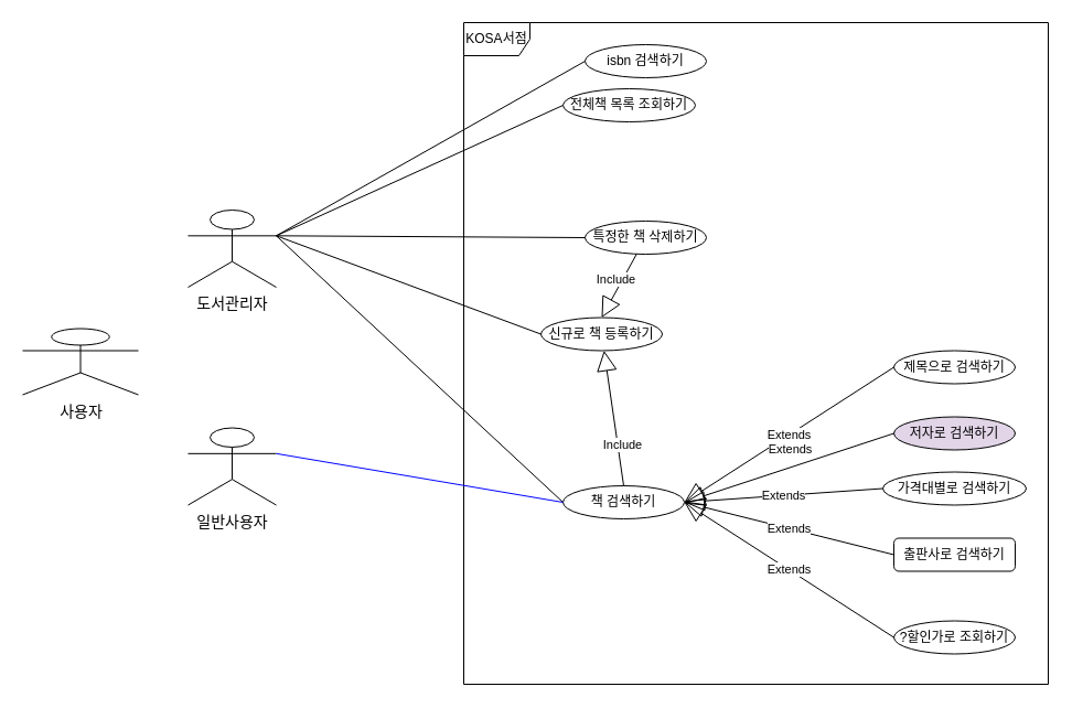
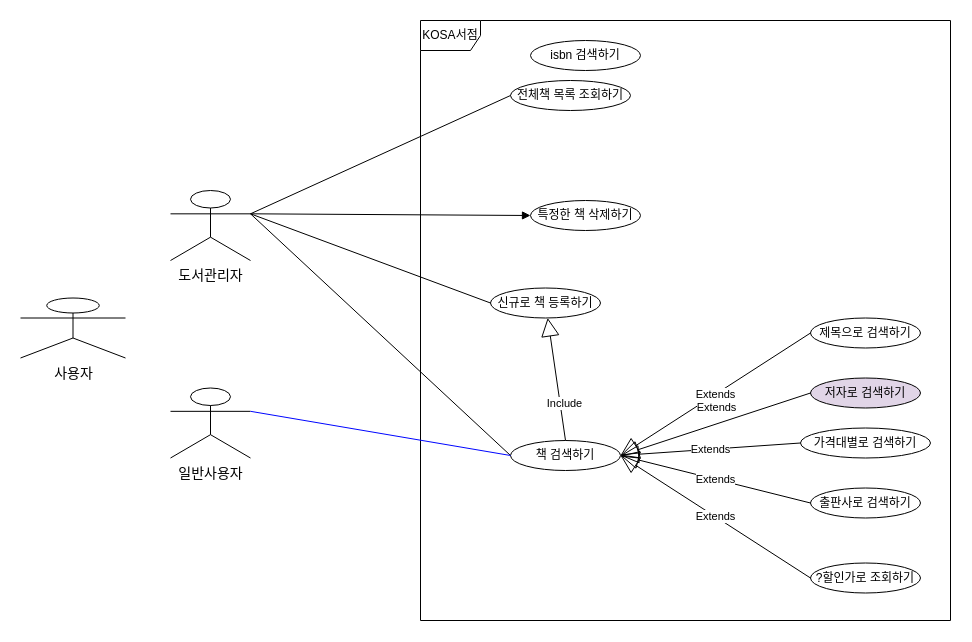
  <mxCell id="0" />
  <mxCell id="1" parent="0" />
  <mxCell id="2" value="KOSA서점" style="shape=umlFrame;whiteSpace=wrap;html=1;pointerEvents=0;" vertex="1" parent="1"><mxGeometry x="420" y="20" width="530" height="600" as="geometry" /></mxCell>
  <mxCell id="3" value="?할인가로 조회하기" style="ellipse;whiteSpace=wrap;html=1;" vertex="1" parent="1"><mxGeometry x="810" y="562.5" width="110" height="30" as="geometry" /></mxCell>
  <mxCell id="4" value="isbn 검색하기" style="ellipse;whiteSpace=wrap;html=1;" vertex="1" parent="1"><mxGeometry x="530" y="40" width="110" height="30" as="geometry" /></mxCell>
  <mxCell id="5" value="전체책 목록 조회하기" style="ellipse;whiteSpace=wrap;html=1;" vertex="1" parent="1"><mxGeometry x="510" y="80" width="120" height="30" as="geometry" /></mxCell>
  <mxCell id="6" value="신규로 책 등록하기" style="ellipse;whiteSpace=wrap;html=1;" vertex="1" parent="1"><mxGeometry x="490" y="287.5" width="110" height="30" as="geometry" /></mxCell>
  <mxCell id="7" value="저자로 검색하기" style="ellipse;whiteSpace=wrap;html=1;fillColor=#e1d5e7;" vertex="1" parent="1"><mxGeometry x="810" y="377.5" width="110" height="30" as="geometry" /></mxCell>
  <mxCell id="8" value="특정한 책 삭제하기" style="ellipse;whiteSpace=wrap;html=1;" vertex="1" parent="1"><mxGeometry x="530" y="200" width="110" height="30" as="geometry" /></mxCell>
  <mxCell id="9" value="제목으로 검색하기" style="ellipse;whiteSpace=wrap;html=1;" vertex="1" parent="1"><mxGeometry x="810" y="317.5" width="110" height="30" as="geometry" /></mxCell>
  <mxCell id="10" value="책 검색하기" style="ellipse;whiteSpace=wrap;html=1;" vertex="1" parent="1"><mxGeometry x="510" y="440" width="110" height="30" as="geometry" /></mxCell>
  <mxCell id="11" value="가격대별로 검색하기" style="ellipse;whiteSpace=wrap;html=1;" vertex="1" parent="1"><mxGeometry x="800" y="427.5" width="130" height="30" as="geometry" /></mxCell>
- <mxCell id="12" value="출판사로 검색하기" style="whiteSpace=wrap;html=1;rounded=1;" vertex="1" parent="1"><mxGeometry x="810" y="487.5" width="110" height="30" as="geometry" /></mxCell>
+ <mxCell id="12" value="출판사로 검색하기" style="ellipse;whiteSpace=wrap;html=1;" vertex="1" parent="1"><mxGeometry x="810" y="487.5" width="110" height="30" as="geometry" /></mxCell>
  <mxCell id="13" value="&lt;font style=&quot;font-size: 14px;&quot;&gt;도서관리자&lt;/font&gt;" style="shape=umlActor;verticalLabelPosition=bottom;verticalAlign=top;html=1;" vertex="1" parent="1"><mxGeometry x="170" y="190" width="80" height="70" as="geometry" /></mxCell>
  <mxCell id="14" value="&lt;font style=&quot;font-size: 14px;&quot;&gt;사용자&lt;/font&gt;" style="shape=umlActor;verticalLabelPosition=bottom;verticalAlign=top;html=1;" vertex="1" parent="1"><mxGeometry x="20" y="297.5" width="105" height="60" as="geometry" /></mxCell>
  <mxCell id="15" value="&lt;font style=&quot;font-size: 14px;&quot;&gt;일반사용자&lt;/font&gt;" style="shape=umlActor;verticalLabelPosition=bottom;verticalAlign=top;html=1;" vertex="1" parent="1"><mxGeometry x="170" y="387.5" width="80" height="70" as="geometry" /></mxCell>
  <mxCell id="16" value="Extends" style="endArrow=block;endSize=16;endFill=0;html=1;rounded=0;exitX=0;exitY=0.5;exitDx=0;exitDy=0;entryX=1;entryY=0.5;entryDx=0;entryDy=0;" edge="1" parent="1" source="9" target="10"><mxGeometry width="160" relative="1" as="geometry"><mxPoint x="545" y="440" as="sourcePoint" /><mxPoint x="660" y="360" as="targetPoint" /></mxGeometry></mxCell>
  <mxCell id="17" value="Extends" style="endArrow=block;endSize=16;endFill=0;html=1;rounded=0;exitX=0;exitY=0.5;exitDx=0;exitDy=0;entryX=1;entryY=0.5;entryDx=0;entryDy=0;" edge="1" parent="1" source="12" target="10"><mxGeometry width="160" relative="1" as="geometry"><mxPoint x="570" y="524" as="sourcePoint" /><mxPoint x="576" y="430" as="targetPoint" /></mxGeometry></mxCell>
  <mxCell id="18" value="Extends" style="endArrow=block;endSize=16;endFill=0;html=1;rounded=0;entryX=1;entryY=0.5;entryDx=0;entryDy=0;exitX=0;exitY=0.5;exitDx=0;exitDy=0;" edge="1" parent="1" source="11" target="10"><mxGeometry width="160" relative="1" as="geometry"><mxPoint x="815" y="350" as="sourcePoint" /><mxPoint x="700" y="390" as="targetPoint" /></mxGeometry></mxCell>
  <mxCell id="19" value="Extends" style="endArrow=block;endSize=16;endFill=0;html=1;rounded=0;exitX=0;exitY=0.5;exitDx=0;exitDy=0;entryX=1;entryY=0.5;entryDx=0;entryDy=0;" edge="1" parent="1" source="7" target="10"><mxGeometry x="-0.059" y="-16" width="160" relative="1" as="geometry"><mxPoint x="715" y="310" as="sourcePoint" /><mxPoint x="620" y="310" as="targetPoint" /><mxPoint as="offset" /></mxGeometry></mxCell>
  <mxCell id="20" style="rounded=0;orthogonalLoop=1;jettySize=auto;html=1;endArrow=none;startFill=0;entryX=0;entryY=0.5;entryDx=0;entryDy=0;exitX=1;exitY=0.333;exitDx=0;exitDy=0;exitPerimeter=0;" edge="1" parent="1" source="13" target="10"><mxGeometry relative="1" as="geometry"><mxPoint x="190" y="140" as="sourcePoint" /></mxGeometry></mxCell>
  <mxCell id="21" value="Include" style="endArrow=block;endSize=16;endFill=0;html=1;rounded=0;exitX=0.5;exitY=0;exitDx=0;exitDy=0;" edge="1" parent="1" source="10" target="6"><mxGeometry x="-0.407" y="-4" width="160" relative="1" as="geometry"><mxPoint x="490" y="580" as="sourcePoint" /><mxPoint x="650" y="580" as="targetPoint" /><mxPoint as="offset" /></mxGeometry></mxCell>
  <mxCell id="22" style="rounded=0;orthogonalLoop=1;jettySize=auto;html=1;endArrow=none;startFill=0;exitX=1;exitY=0.333;exitDx=0;exitDy=0;exitPerimeter=0;entryX=0;entryY=0.5;entryDx=0;entryDy=0;" edge="1" parent="1" source="13" target="6"><mxGeometry relative="1" as="geometry"><mxPoint x="80" y="350" as="sourcePoint" /><mxPoint x="394" y="413" as="targetPoint" /></mxGeometry></mxCell>
- <mxCell id="23" style="rounded=0;orthogonalLoop=1;jettySize=auto;html=1;endArrow=none;startFill=0;entryX=0;entryY=0.5;entryDx=0;entryDy=0;exitX=1;exitY=0.333;exitDx=0;exitDy=0;exitPerimeter=0;" edge="1" parent="1" source="13" target="8"><mxGeometry relative="1" as="geometry"><mxPoint x="80" y="350" as="sourcePoint" /><mxPoint x="400" y="581" as="targetPoint" /></mxGeometry></mxCell>
+ <mxCell id="23" style="rounded=0;orthogonalLoop=1;jettySize=auto;html=1;endArrow=block;startFill=0;entryX=0;entryY=0.5;entryDx=0;entryDy=0;exitX=1;exitY=0.333;exitDx=0;exitDy=0;exitPerimeter=0;" edge="1" parent="1" source="13" target="8"><mxGeometry relative="1" as="geometry"><mxPoint x="80" y="350" as="sourcePoint" /><mxPoint x="400" y="581" as="targetPoint" /></mxGeometry></mxCell>
  <mxCell id="24" style="rounded=0;orthogonalLoop=1;jettySize=auto;html=1;endArrow=none;startFill=0;exitX=1;exitY=0.333;exitDx=0;exitDy=0;exitPerimeter=0;entryX=0;entryY=0.5;entryDx=0;entryDy=0;strokeColor=#0005FF;" edge="1" parent="1" source="15" target="10"><mxGeometry relative="1" as="geometry"><mxPoint x="190" y="479" as="sourcePoint" /><mxPoint x="438" y="690" as="targetPoint" /></mxGeometry></mxCell>
- <mxCell id="25" value="Include" style="endArrow=block;endSize=16;endFill=0;html=1;rounded=0;entryX=0.5;entryY=0;entryDx=0;entryDy=0;" edge="1" parent="1" source="8" target="6"><mxGeometry x="-0.111" y="-5" width="160" relative="1" as="geometry"><mxPoint x="600" y="280" as="sourcePoint" /><mxPoint x="600" y="390" as="targetPoint" /><mxPoint as="offset" /></mxGeometry></mxCell>
  <mxCell id="26" value="Extends" style="endArrow=block;endSize=16;endFill=0;html=1;rounded=0;exitX=0;exitY=0.5;exitDx=0;exitDy=0;entryX=1;entryY=0.5;entryDx=0;entryDy=0;" edge="1" parent="1" source="3" target="10"><mxGeometry width="160" relative="1" as="geometry"><mxPoint x="800" y="360" as="sourcePoint" /><mxPoint x="620" y="80" as="targetPoint" /></mxGeometry></mxCell>
- <mxCell id="27" style="rounded=0;orthogonalLoop=1;jettySize=auto;html=1;endArrow=none;startFill=0;entryX=0;entryY=0.5;entryDx=0;entryDy=0;exitX=1;exitY=0.333;exitDx=0;exitDy=0;exitPerimeter=0;" edge="1" parent="1" source="13" target="4"><mxGeometry relative="1" as="geometry"><mxPoint x="310" y="120" as="sourcePoint" /><mxPoint x="580" y="152" as="targetPoint" /></mxGeometry></mxCell>
  <mxCell id="28" style="rounded=0;orthogonalLoop=1;jettySize=auto;html=1;endArrow=none;startFill=0;entryX=0;entryY=0.5;entryDx=0;entryDy=0;exitX=1;exitY=0.333;exitDx=0;exitDy=0;exitPerimeter=0;" edge="1" parent="1" source="13" target="5"><mxGeometry relative="1" as="geometry"><mxPoint x="230" y="110" as="sourcePoint" /><mxPoint x="490" y="52" as="targetPoint" /></mxGeometry></mxCell>
